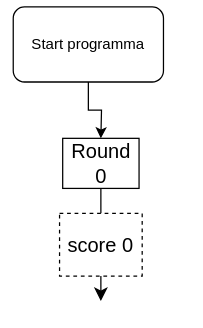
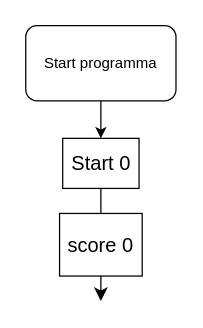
  <mxCell id="0" />
  <mxCell id="1" parent="0" />
- <mxCell id="2" value="Start programma" style="rounded=1;whiteSpace=wrap;html=1;" parent="1" vertex="1"><mxGeometry x="10" y="5" width="120" height="60" as="geometry" /></mxCell>
+ <mxCell id="2" value="Start programma" style="rounded=1;whiteSpace=wrap;html=1;" parent="1" vertex="1"><mxGeometry x="20" y="20" width="120" height="60" as="geometry" /></mxCell>
  <mxCell id="3" value="" style="endArrow=classic;html=1;rounded=0;edgeStyle=orthogonalEdgeStyle;exitX=0.5;exitY=1;exitDx=0;exitDy=0;" parent="1" source="2" edge="1"><mxGeometry width="50" height="50" relative="1" as="geometry"><mxPoint x="116" y="250" as="sourcePoint" /><mxPoint x="80" y="110" as="targetPoint" /></mxGeometry></mxCell>
  <mxCell id="4" value="" style="edgeStyle=none;curved=1;rounded=0;orthogonalLoop=1;jettySize=auto;html=1;fontSize=12;startSize=8;endSize=8;endArrow=none;" edge="1" parent="1" source="5" target="7"><mxGeometry relative="1" as="geometry" /></mxCell>
- <mxCell id="5" value="Round 0" style="rounded=0;whiteSpace=wrap;html=1;fontSize=16;" vertex="1" parent="1"><mxGeometry x="49.5" y="110" width="61" height="40" as="geometry" /></mxCell>
+ <mxCell id="5" value="Start 0" style="rounded=0;whiteSpace=wrap;html=1;fontSize=16;" vertex="1" parent="1"><mxGeometry x="49.5" y="110" width="61" height="40" as="geometry" /></mxCell>
  <mxCell id="6" value="" style="edgeStyle=none;curved=1;rounded=0;orthogonalLoop=1;jettySize=auto;html=1;fontSize=12;startSize=8;endSize=8;" edge="1" parent="1" source="7"><mxGeometry relative="1" as="geometry"><mxPoint x="80" y="240" as="targetPoint" /></mxGeometry></mxCell>
- <mxCell id="7" value="score 0" style="rounded=0;whiteSpace=wrap;html=1;fontSize=16;dashed=1;" vertex="1" parent="1"><mxGeometry x="47" y="170" width="66" height="50" as="geometry" /></mxCell>
+ <mxCell id="7" value="score 0" style="rounded=0;whiteSpace=wrap;html=1;fontSize=16;" vertex="1" parent="1"><mxGeometry x="47" y="170" width="66" height="50" as="geometry" /></mxCell>
